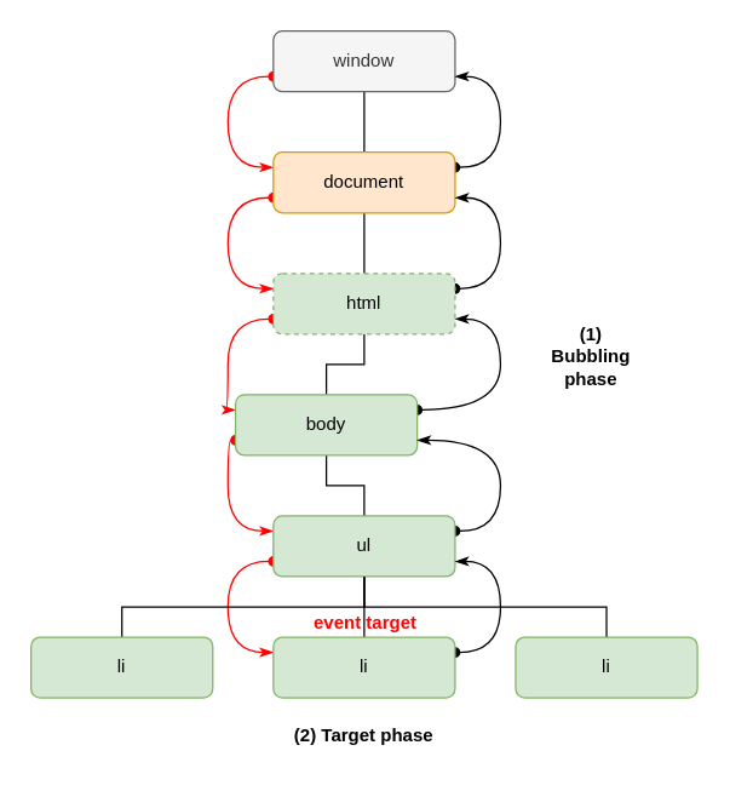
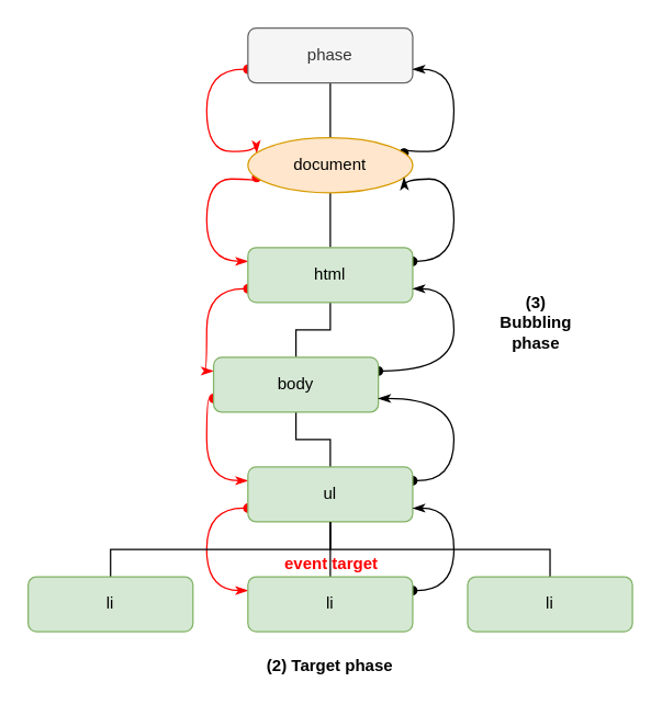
  <mxCell id="0" />
  <mxCell id="1" parent="0" />
  <mxCell id="2" style="edgeStyle=orthogonalEdgeStyle;rounded=0;orthogonalLoop=1;jettySize=auto;html=1;exitX=0.5;exitY=1;exitDx=0;exitDy=0;entryX=0.5;entryY=0;entryDx=0;entryDy=0;endArrow=none;endFill=0;" edge="1" parent="1" source="4" target="8"><mxGeometry relative="1" as="geometry" /></mxCell>
  <mxCell id="3" style="edgeStyle=orthogonalEdgeStyle;curved=1;orthogonalLoop=1;jettySize=auto;html=1;exitX=0;exitY=0.75;exitDx=0;exitDy=0;entryX=0;entryY=0.25;entryDx=0;entryDy=0;startArrow=oval;startFill=1;endArrow=classicThin;endFill=1;strokeColor=#FF0000;" edge="1" parent="1" source="4" target="8"><mxGeometry relative="1" as="geometry"><Array as="points"><mxPoint x="150" y="50" /><mxPoint x="150" y="110" /></Array></mxGeometry></mxCell>
- <mxCell id="4" value="window" style="rounded=1;whiteSpace=wrap;html=1;fillColor=#f5f5f5;fontColor=#333333;strokeColor=#666666;" vertex="1" parent="1"><mxGeometry x="180" y="20" width="120" height="40" as="geometry" /></mxCell>
+ <mxCell id="4" value="phase" style="rounded=1;whiteSpace=wrap;html=1;fillColor=#f5f5f5;fontColor=#333333;strokeColor=#666666;" vertex="1" parent="1"><mxGeometry x="180" y="20" width="120" height="40" as="geometry" /></mxCell>
  <mxCell id="5" style="edgeStyle=orthogonalEdgeStyle;rounded=0;orthogonalLoop=1;jettySize=auto;html=1;exitX=0.5;exitY=1;exitDx=0;exitDy=0;entryX=0.5;entryY=0;entryDx=0;entryDy=0;endArrow=none;endFill=0;" edge="1" parent="1" source="8" target="12"><mxGeometry relative="1" as="geometry" /></mxCell>
  <mxCell id="6" style="edgeStyle=orthogonalEdgeStyle;curved=1;orthogonalLoop=1;jettySize=auto;html=1;exitX=0;exitY=0.75;exitDx=0;exitDy=0;entryX=0;entryY=0.25;entryDx=0;entryDy=0;startArrow=oval;startFill=1;endArrow=classicThin;endFill=1;strokeColor=#FF0000;" edge="1" parent="1" source="8" target="12"><mxGeometry relative="1" as="geometry"><Array as="points"><mxPoint x="150" y="130" /><mxPoint x="150" y="190" /></Array></mxGeometry></mxCell>
  <mxCell id="7" style="edgeStyle=orthogonalEdgeStyle;curved=1;orthogonalLoop=1;jettySize=auto;html=1;exitX=1;exitY=0.25;exitDx=0;exitDy=0;entryX=1;entryY=0.75;entryDx=0;entryDy=0;startArrow=oval;startFill=1;endArrow=classicThin;endFill=1;" edge="1" parent="1" source="8" target="4"><mxGeometry relative="1" as="geometry"><Array as="points"><mxPoint x="330" y="110" /><mxPoint x="330" y="50" /></Array></mxGeometry></mxCell>
- <mxCell id="8" value="document" style="rounded=1;whiteSpace=wrap;html=1;fillColor=#ffe6cc;strokeColor=#d79b00;" vertex="1" parent="1"><mxGeometry x="180" y="100" width="120" height="40" as="geometry" /></mxCell>
+ <mxCell id="8" value="document" style="ellipse;whiteSpace=wrap;html=1;fillColor=#ffe6cc;strokeColor=#d79b00;" vertex="1" parent="1"><mxGeometry x="180" y="100" width="120" height="40" as="geometry" /></mxCell>
  <mxCell id="9" style="edgeStyle=orthogonalEdgeStyle;rounded=0;orthogonalLoop=1;jettySize=auto;html=1;exitX=0.5;exitY=1;exitDx=0;exitDy=0;entryX=0.5;entryY=0;entryDx=0;entryDy=0;endArrow=none;endFill=0;" edge="1" parent="1" source="12" target="16"><mxGeometry relative="1" as="geometry" /></mxCell>
  <mxCell id="10" style="edgeStyle=orthogonalEdgeStyle;curved=1;orthogonalLoop=1;jettySize=auto;html=1;exitX=0;exitY=0.75;exitDx=0;exitDy=0;entryX=0;entryY=0.25;entryDx=0;entryDy=0;startArrow=oval;startFill=1;endArrow=classicThin;endFill=1;strokeColor=#FF0000;" edge="1" parent="1" source="12" target="16"><mxGeometry relative="1" as="geometry"><Array as="points"><mxPoint x="150" y="210" /><mxPoint x="150" y="270" /></Array></mxGeometry></mxCell>
  <mxCell id="11" style="edgeStyle=orthogonalEdgeStyle;curved=1;orthogonalLoop=1;jettySize=auto;html=1;exitX=1;exitY=0.25;exitDx=0;exitDy=0;entryX=1;entryY=0.75;entryDx=0;entryDy=0;startArrow=oval;startFill=1;endArrow=classicThin;endFill=1;" edge="1" parent="1" source="12" target="8"><mxGeometry relative="1" as="geometry"><Array as="points"><mxPoint x="330" y="190" /><mxPoint x="330" y="130" /></Array></mxGeometry></mxCell>
- <mxCell id="12" value="html" style="rounded=1;whiteSpace=wrap;html=1;fillColor=#d5e8d4;strokeColor=#82b366;dashed=1;" vertex="1" parent="1"><mxGeometry x="180" y="180" width="120" height="40" as="geometry" /></mxCell>
+ <mxCell id="12" value="html" style="rounded=1;whiteSpace=wrap;html=1;fillColor=#d5e8d4;strokeColor=#82b366;" vertex="1" parent="1"><mxGeometry x="180" y="180" width="120" height="40" as="geometry" /></mxCell>
  <mxCell id="13" style="edgeStyle=orthogonalEdgeStyle;rounded=0;orthogonalLoop=1;jettySize=auto;html=1;exitX=0.5;exitY=1;exitDx=0;exitDy=0;entryX=0.5;entryY=0;entryDx=0;entryDy=0;endArrow=none;endFill=0;" edge="1" parent="1" source="16" target="21"><mxGeometry relative="1" as="geometry" /></mxCell>
  <mxCell id="14" style="edgeStyle=orthogonalEdgeStyle;curved=1;orthogonalLoop=1;jettySize=auto;html=1;exitX=0;exitY=0.75;exitDx=0;exitDy=0;entryX=0;entryY=0.25;entryDx=0;entryDy=0;startArrow=oval;startFill=1;endArrow=classicThin;endFill=1;strokeColor=#FF0000;" edge="1" parent="1" source="16" target="21"><mxGeometry relative="1" as="geometry"><Array as="points"><mxPoint x="150" y="290" /><mxPoint x="150" y="350" /></Array></mxGeometry></mxCell>
  <mxCell id="15" style="edgeStyle=orthogonalEdgeStyle;curved=1;orthogonalLoop=1;jettySize=auto;html=1;exitX=1;exitY=0.25;exitDx=0;exitDy=0;entryX=1;entryY=0.75;entryDx=0;entryDy=0;startArrow=oval;startFill=1;endArrow=classicThin;endFill=1;" edge="1" parent="1" source="16" target="12"><mxGeometry relative="1" as="geometry"><Array as="points"><mxPoint x="330" y="270" /><mxPoint x="330" y="210" /></Array></mxGeometry></mxCell>
  <mxCell id="16" value="body" style="rounded=1;whiteSpace=wrap;html=1;fillColor=#d5e8d4;strokeColor=#82b366;" vertex="1" parent="1"><mxGeometry x="155" y="260" width="120" height="40" as="geometry" /></mxCell>
  <mxCell id="17" style="edgeStyle=orthogonalEdgeStyle;rounded=0;orthogonalLoop=1;jettySize=auto;html=1;exitX=0.5;exitY=1;exitDx=0;exitDy=0;entryX=0.5;entryY=0;entryDx=0;entryDy=0;endArrow=none;endFill=0;" edge="1" parent="1" source="21" target="23"><mxGeometry relative="1" as="geometry" /></mxCell>
  <mxCell id="18" style="edgeStyle=orthogonalEdgeStyle;rounded=0;orthogonalLoop=1;jettySize=auto;html=1;exitX=0.5;exitY=1;exitDx=0;exitDy=0;entryX=0.5;entryY=0;entryDx=0;entryDy=0;endArrow=none;endFill=0;" edge="1" parent="1" source="21" target="26"><mxGeometry relative="1" as="geometry" /></mxCell>
  <mxCell id="19" style="edgeStyle=orthogonalEdgeStyle;curved=1;orthogonalLoop=1;jettySize=auto;html=1;exitX=0;exitY=0.75;exitDx=0;exitDy=0;entryX=0;entryY=0.25;entryDx=0;entryDy=0;startArrow=oval;startFill=1;endArrow=classicThin;endFill=1;strokeColor=#FF0000;" edge="1" parent="1" source="21" target="23"><mxGeometry relative="1" as="geometry"><Array as="points"><mxPoint x="150" y="370" /><mxPoint x="150" y="430" /></Array></mxGeometry></mxCell>
  <mxCell id="20" style="edgeStyle=orthogonalEdgeStyle;curved=1;orthogonalLoop=1;jettySize=auto;html=1;exitX=1;exitY=0.25;exitDx=0;exitDy=0;entryX=1;entryY=0.75;entryDx=0;entryDy=0;startArrow=oval;startFill=1;endArrow=classicThin;endFill=1;" edge="1" parent="1" source="21" target="16"><mxGeometry relative="1" as="geometry"><Array as="points"><mxPoint x="330" y="350" /><mxPoint x="330" y="290" /></Array></mxGeometry></mxCell>
  <mxCell id="21" value="ul" style="rounded=1;whiteSpace=wrap;html=1;fillColor=#d5e8d4;strokeColor=#82b366;" vertex="1" parent="1"><mxGeometry x="180" y="340" width="120" height="40" as="geometry" /></mxCell>
  <mxCell id="22" style="edgeStyle=orthogonalEdgeStyle;curved=1;orthogonalLoop=1;jettySize=auto;html=1;exitX=1;exitY=0.25;exitDx=0;exitDy=0;entryX=1;entryY=0.75;entryDx=0;entryDy=0;startArrow=oval;startFill=1;endArrow=classicThin;endFill=1;" edge="1" parent="1" source="23" target="21"><mxGeometry relative="1" as="geometry"><Array as="points"><mxPoint x="330" y="430" /><mxPoint x="330" y="370" /></Array></mxGeometry></mxCell>
  <mxCell id="23" value="li" style="rounded=1;whiteSpace=wrap;html=1;fillColor=#d5e8d4;strokeColor=#82b366;" vertex="1" parent="1"><mxGeometry x="180" y="420" width="120" height="40" as="geometry" /></mxCell>
  <mxCell id="24" style="edgeStyle=orthogonalEdgeStyle;rounded=0;orthogonalLoop=1;jettySize=auto;html=1;exitX=0.5;exitY=0;exitDx=0;exitDy=0;entryX=0.5;entryY=1;entryDx=0;entryDy=0;endArrow=none;endFill=0;" edge="1" parent="1" source="25" target="21"><mxGeometry relative="1" as="geometry" /></mxCell>
  <mxCell id="25" value="li" style="rounded=1;whiteSpace=wrap;html=1;fillColor=#d5e8d4;strokeColor=#82b366;" vertex="1" parent="1"><mxGeometry x="20" y="420" width="120" height="40" as="geometry" /></mxCell>
  <mxCell id="26" value="li" style="rounded=1;whiteSpace=wrap;html=1;fillColor=#d5e8d4;strokeColor=#82b366;" vertex="1" parent="1"><mxGeometry x="340" y="420" width="120" height="40" as="geometry" /></mxCell>
- <mxCell id="27" value="&lt;b&gt;(1)&lt;br&gt;Bubbling&lt;br&gt;phase&lt;/b&gt;" style="text;html=1;strokeColor=none;fillColor=none;align=center;verticalAlign=middle;whiteSpace=wrap;rounded=0;" vertex="1" parent="1"><mxGeometry x="360" y="210" width="60" height="50" as="geometry" /></mxCell>
+ <mxCell id="27" value="&lt;b&gt;(3)&lt;br&gt;Bubbling&lt;br&gt;phase&lt;/b&gt;" style="text;html=1;strokeColor=none;fillColor=none;align=center;verticalAlign=middle;whiteSpace=wrap;rounded=0;" vertex="1" parent="1"><mxGeometry x="360" y="210" width="60" height="50" as="geometry" /></mxCell>
  <mxCell id="28" value="&lt;b&gt;(2) Target phase&lt;/b&gt;" style="text;html=1;strokeColor=none;fillColor=none;align=center;verticalAlign=middle;whiteSpace=wrap;rounded=0;" vertex="1" parent="1"><mxGeometry x="175" y="470" width="130" height="30" as="geometry" /></mxCell>
  <mxCell id="29" value="&lt;b&gt;&lt;font color=&quot;#ff0000&quot;&gt;event target&lt;/font&gt;&lt;/b&gt;" style="text;html=1;strokeColor=none;fillColor=none;align=center;verticalAlign=middle;whiteSpace=wrap;rounded=0;" vertex="1" parent="1"><mxGeometry x="176" y="396" width="130" height="30" as="geometry" /></mxCell>
